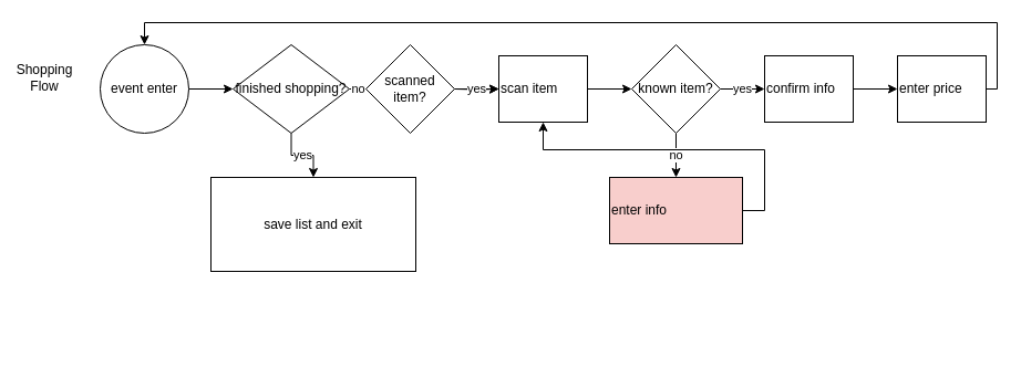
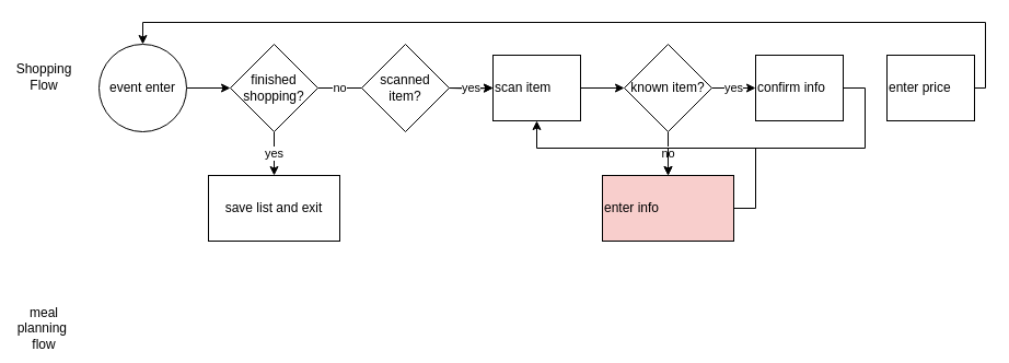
  <mxCell id="0" />
  <mxCell id="1" parent="0" />
  <mxCell id="2" style="edgeStyle=orthogonalEdgeStyle;rounded=0;orthogonalLoop=1;jettySize=auto;html=1;exitX=1;exitY=0.5;exitDx=0;exitDy=0;entryX=0;entryY=0.5;entryDx=0;entryDy=0;" edge="1" parent="1" source="3" target="6"><mxGeometry relative="1" as="geometry" /></mxCell>
  <mxCell id="3" value="scan item" style="rounded=0;whiteSpace=wrap;html=1;align=left;" vertex="1" parent="1"><mxGeometry x="450" y="50" width="80" height="60" as="geometry" /></mxCell>
  <mxCell id="4" value="yes" style="edgeStyle=orthogonalEdgeStyle;rounded=0;orthogonalLoop=1;jettySize=auto;html=1;exitX=1;exitY=0.5;exitDx=0;exitDy=0;entryX=0;entryY=0.5;entryDx=0;entryDy=0;" edge="1" parent="1" source="6" target="8"><mxGeometry relative="1" as="geometry" /></mxCell>
  <mxCell id="5" value="no" style="edgeStyle=orthogonalEdgeStyle;rounded=0;orthogonalLoop=1;jettySize=auto;html=1;exitX=0.5;exitY=1;exitDx=0;exitDy=0;entryX=0.5;entryY=0;entryDx=0;entryDy=0;" edge="1" parent="1" source="6" target="10"><mxGeometry relative="1" as="geometry" /></mxCell>
  <mxCell id="6" value="known item?" style="rhombus;whiteSpace=wrap;html=1;align=center;" vertex="1" parent="1"><mxGeometry x="570" y="40" width="80" height="80" as="geometry" /></mxCell>
- <mxCell id="7" style="edgeStyle=orthogonalEdgeStyle;rounded=0;orthogonalLoop=1;jettySize=auto;html=1;exitX=1;exitY=0.5;exitDx=0;exitDy=0;entryX=0;entryY=0.5;entryDx=0;entryDy=0;" edge="1" parent="1" source="8" target="12"><mxGeometry relative="1" as="geometry" /></mxCell>
+ <mxCell id="7" style="edgeStyle=orthogonalEdgeStyle;rounded=0;orthogonalLoop=1;jettySize=auto;html=1;exitX=1;exitY=0.5;exitDx=0;exitDy=0;" edge="1" parent="1" source="8" target="10"><mxGeometry relative="1" as="geometry" /></mxCell>
  <mxCell id="8" value="confirm info" style="rounded=0;whiteSpace=wrap;html=1;align=left;" vertex="1" parent="1"><mxGeometry x="690" y="50" width="80" height="60" as="geometry" /></mxCell>
  <mxCell id="9" style="edgeStyle=orthogonalEdgeStyle;rounded=0;orthogonalLoop=1;jettySize=auto;html=1;exitX=1;exitY=0.5;exitDx=0;exitDy=0;" edge="1" parent="1" source="10" target="3"><mxGeometry relative="1" as="geometry" /></mxCell>
  <mxCell id="10" value="enter info" style="rounded=0;whiteSpace=wrap;html=1;align=left;fillColor=#f8cecc;" vertex="1" parent="1"><mxGeometry x="550" y="160" width="120" height="60" as="geometry" /></mxCell>
  <mxCell id="11" style="edgeStyle=orthogonalEdgeStyle;rounded=0;orthogonalLoop=1;jettySize=auto;html=1;exitX=1;exitY=0.5;exitDx=0;exitDy=0;entryX=0.5;entryY=0;entryDx=0;entryDy=0;" edge="1" parent="1" source="12" target="16"><mxGeometry relative="1" as="geometry"><Array as="points"><mxPoint x="900" y="80" /><mxPoint x="900" y="20" /><mxPoint x="130" y="20" /></Array></mxGeometry></mxCell>
  <mxCell id="12" value="enter price" style="rounded=0;whiteSpace=wrap;html=1;align=left;" vertex="1" parent="1"><mxGeometry x="810" y="50" width="80" height="60" as="geometry" /></mxCell>
  <mxCell id="13" style="edgeStyle=orthogonalEdgeStyle;rounded=0;orthogonalLoop=1;jettySize=auto;html=1;exitX=1;exitY=0.5;exitDx=0;exitDy=0;entryX=0;entryY=0.5;entryDx=0;entryDy=0;" edge="1" parent="1" target="3"><mxGeometry relative="1" as="geometry"><mxPoint x="410" y="80" as="sourcePoint" /></mxGeometry></mxCell>
  <mxCell id="14" value="Shopping Flow" style="text;html=1;strokeColor=none;fillColor=none;align=center;verticalAlign=middle;whiteSpace=wrap;rounded=0;" vertex="1" parent="1"><mxGeometry x="20" y="60" width="40" height="20" as="geometry" /></mxCell>
  <mxCell id="15" style="edgeStyle=orthogonalEdgeStyle;rounded=0;orthogonalLoop=1;jettySize=auto;html=1;exitX=1;exitY=0.5;exitDx=0;exitDy=0;entryX=0;entryY=0.5;entryDx=0;entryDy=0;" edge="1" parent="1" source="16" target="19"><mxGeometry relative="1" as="geometry" /></mxCell>
  <mxCell id="16" value="event enter" style="ellipse;whiteSpace=wrap;html=1;aspect=fixed;align=center;" vertex="1" parent="1"><mxGeometry x="90" y="40" width="80" height="80" as="geometry" /></mxCell>
  <mxCell id="17" value="no" style="edgeStyle=orthogonalEdgeStyle;rounded=0;orthogonalLoop=1;jettySize=auto;html=1;exitX=1;exitY=0.5;exitDx=0;exitDy=0;entryX=0;entryY=0.5;entryDx=0;entryDy=0;endArrow=none;" edge="1" parent="1" source="19" target="21"><mxGeometry relative="1" as="geometry" /></mxCell>
  <mxCell id="18" value="yes" style="edgeStyle=orthogonalEdgeStyle;rounded=0;orthogonalLoop=1;jettySize=auto;html=1;exitX=0.5;exitY=1;exitDx=0;exitDy=0;entryX=0.5;entryY=0;entryDx=0;entryDy=0;" edge="1" parent="1" source="19" target="22"><mxGeometry relative="1" as="geometry" /></mxCell>
- <mxCell id="19" value="finished shopping?" style="rhombus;whiteSpace=wrap;html=1;align=center;" vertex="1" parent="1"><mxGeometry x="210" y="40" width="105" height="80" as="geometry" /></mxCell>
+ <mxCell id="19" value="finished shopping?" style="rhombus;whiteSpace=wrap;html=1;align=center;" vertex="1" parent="1"><mxGeometry x="210" y="40" width="80" height="80" as="geometry" /></mxCell>
  <mxCell id="20" value="yes" style="edgeStyle=orthogonalEdgeStyle;rounded=0;orthogonalLoop=1;jettySize=auto;html=1;" edge="1" parent="1" source="21" target="3"><mxGeometry relative="1" as="geometry" /></mxCell>
  <mxCell id="21" value="scanned item?" style="rhombus;whiteSpace=wrap;html=1;align=center;" vertex="1" parent="1"><mxGeometry x="330" y="40" width="80" height="80" as="geometry" /></mxCell>
- <mxCell id="22" value="save list and exit" style="rounded=0;whiteSpace=wrap;html=1;align=center;" vertex="1" parent="1"><mxGeometry x="190" y="160" width="185" height="85" as="geometry" /></mxCell>
+ <mxCell id="22" value="save list and exit" style="rounded=0;whiteSpace=wrap;html=1;align=center;" vertex="1" parent="1"><mxGeometry x="190" y="160" width="120" height="60" as="geometry" /></mxCell>
+ <mxCell id="23" value="meal planning&amp;nbsp;&lt;br&gt;flow&lt;br&gt;" style="text;html=1;strokeColor=none;fillColor=none;align=center;verticalAlign=middle;whiteSpace=wrap;rounded=0;" vertex="1" parent="1"><mxGeometry x="20" y="290" width="40" height="20" as="geometry" /></mxCell>
